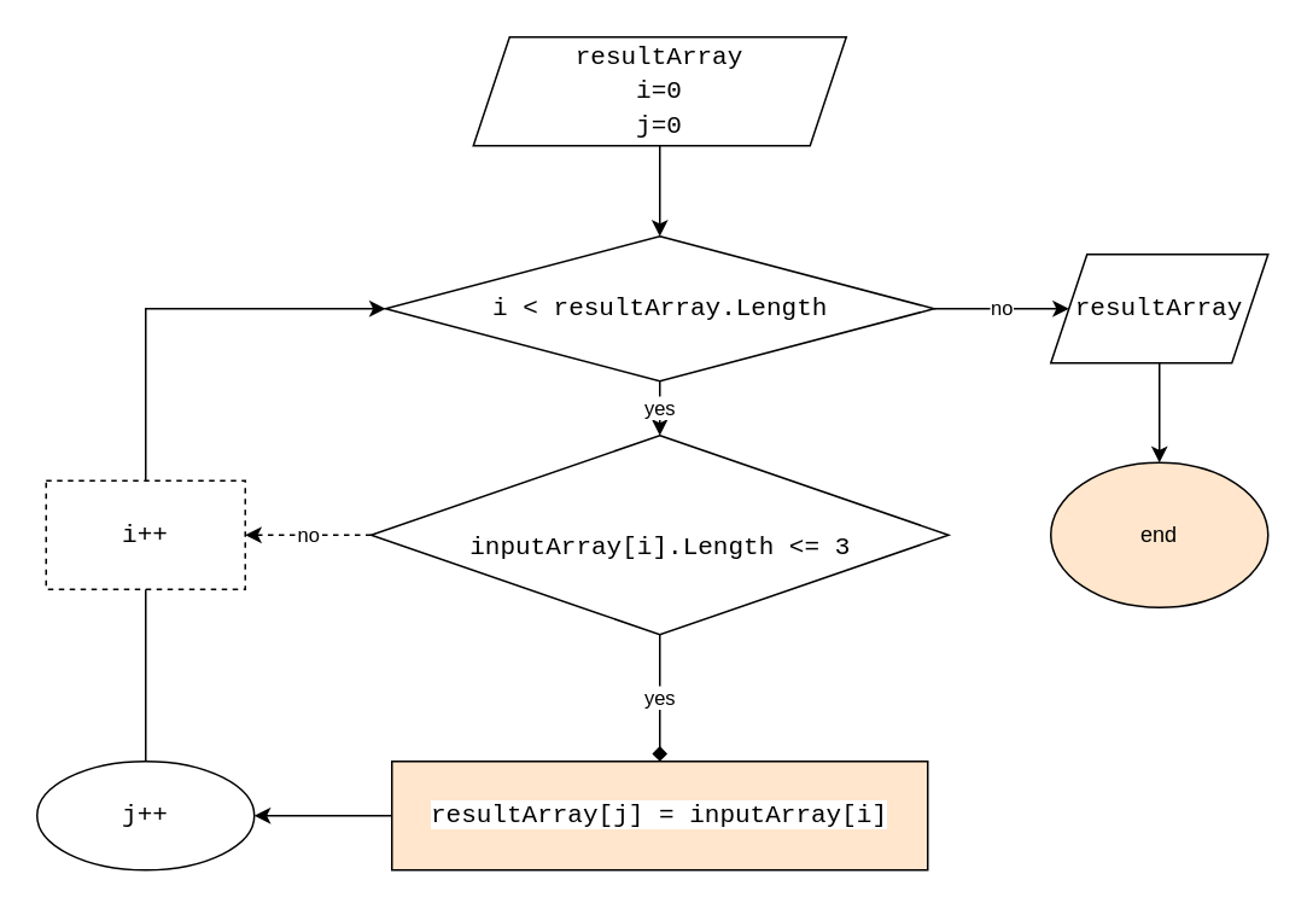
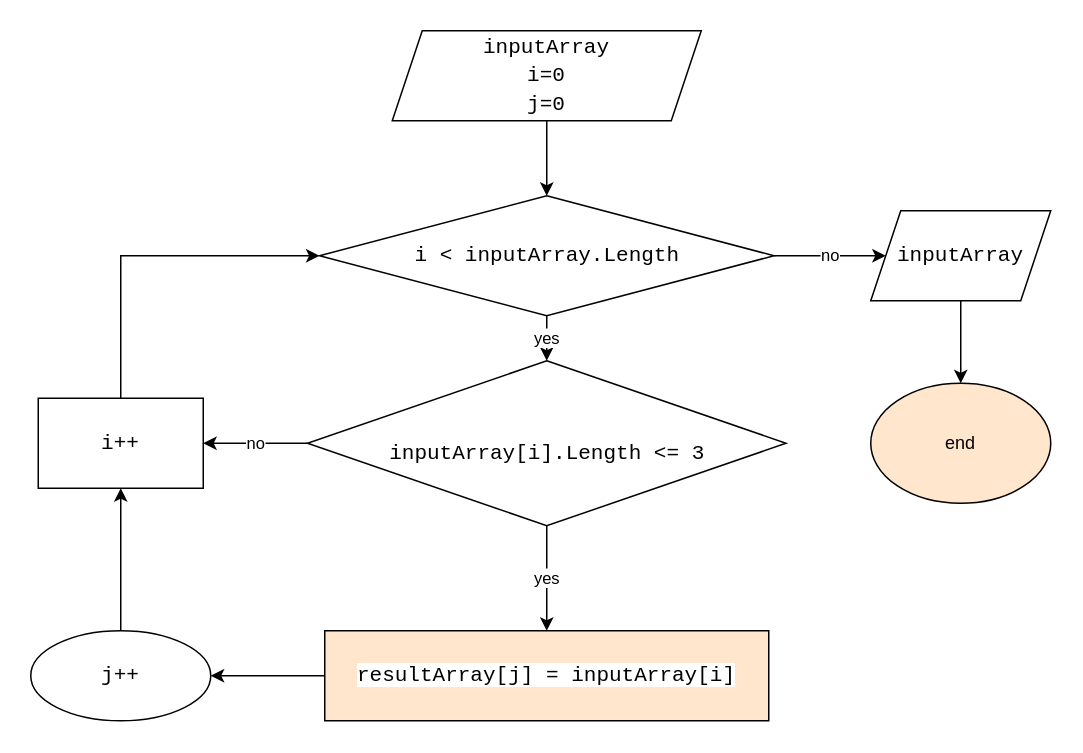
  <mxCell id="0" />
  <mxCell id="1" parent="0" />
  <mxCell id="2" value="" style="edgeStyle=orthogonalEdgeStyle;rounded=0;orthogonalLoop=1;jettySize=auto;html=1;" edge="1" parent="1" source="3" target="6"><mxGeometry relative="1" as="geometry" /></mxCell>
- <mxCell id="3" value="&lt;div style=&quot;font-family: Consolas, &amp;quot;Courier New&amp;quot;, monospace; font-size: 14px; line-height: 19px;&quot;&gt;&lt;span style=&quot;background-color: rgb(255, 255, 255);&quot;&gt;resultArray&lt;/span&gt;&lt;/div&gt;&lt;div style=&quot;font-family: Consolas, &amp;quot;Courier New&amp;quot;, monospace; font-size: 14px; line-height: 19px;&quot;&gt;&lt;span style=&quot;background-color: rgb(255, 255, 255);&quot;&gt;i=0&lt;/span&gt;&lt;/div&gt;&lt;div style=&quot;font-family: Consolas, &amp;quot;Courier New&amp;quot;, monospace; font-size: 14px; line-height: 19px;&quot;&gt;&lt;span style=&quot;background-color: rgb(255, 255, 255);&quot;&gt;j=0&lt;/span&gt;&lt;/div&gt;" style="shape=parallelogram;perimeter=parallelogramPerimeter;whiteSpace=wrap;html=1;fixedSize=1;fillColor=#FFFFFF;" vertex="1" parent="1"><mxGeometry x="261" y="20" width="206" height="60" as="geometry" /></mxCell>
+ <mxCell id="3" value="&lt;div style=&quot;font-family: Consolas, &amp;quot;Courier New&amp;quot;, monospace; font-size: 14px; line-height: 19px;&quot;&gt;&lt;span style=&quot;background-color: rgb(255, 255, 255);&quot;&gt;inputArray&lt;/span&gt;&lt;/div&gt;&lt;div style=&quot;font-family: Consolas, &amp;quot;Courier New&amp;quot;, monospace; font-size: 14px; line-height: 19px;&quot;&gt;&lt;span style=&quot;background-color: rgb(255, 255, 255);&quot;&gt;i=0&lt;/span&gt;&lt;/div&gt;&lt;div style=&quot;font-family: Consolas, &amp;quot;Courier New&amp;quot;, monospace; font-size: 14px; line-height: 19px;&quot;&gt;&lt;span style=&quot;background-color: rgb(255, 255, 255);&quot;&gt;j=0&lt;/span&gt;&lt;/div&gt;" style="shape=parallelogram;perimeter=parallelogramPerimeter;whiteSpace=wrap;html=1;fixedSize=1;fillColor=#FFFFFF;" vertex="1" parent="1"><mxGeometry x="261" y="20" width="206" height="60" as="geometry" /></mxCell>
  <mxCell id="4" value="yes" style="edgeStyle=orthogonalEdgeStyle;rounded=0;orthogonalLoop=1;jettySize=auto;html=1;" edge="1" parent="1" source="6" target="16"><mxGeometry relative="1" as="geometry" /></mxCell>
  <mxCell id="5" value="no" style="edgeStyle=orthogonalEdgeStyle;rounded=0;orthogonalLoop=1;jettySize=auto;html=1;" edge="1" parent="1" source="6" target="18"><mxGeometry relative="1" as="geometry" /></mxCell>
- <mxCell id="6" value="&lt;div style=&quot;font-family: Consolas, &amp;quot;Courier New&amp;quot;, monospace; font-size: 14px; line-height: 19px;&quot;&gt;&lt;span style=&quot;background-color: rgb(255, 255, 255);&quot;&gt;i &amp;lt; resultArray.Length&lt;/span&gt;&lt;/div&gt;" style="rhombus;whiteSpace=wrap;html=1;" vertex="1" parent="1"><mxGeometry x="212.5" y="130" width="303" height="80" as="geometry" /></mxCell>
- <mxCell id="7" value="yes" style="edgeStyle=orthogonalEdgeStyle;rounded=0;orthogonalLoop=1;jettySize=auto;html=1;endArrow=diamond;" edge="1" parent="1" source="16" target="12"><mxGeometry relative="1" as="geometry" /></mxCell>
- <mxCell id="8" value="no" style="edgeStyle=orthogonalEdgeStyle;rounded=0;orthogonalLoop=1;jettySize=auto;html=1;dashed=1;" edge="1" parent="1" source="16" target="13"><mxGeometry relative="1" as="geometry" /></mxCell>
- <mxCell id="9" value="" style="edgeStyle=orthogonalEdgeStyle;rounded=0;orthogonalLoop=1;jettySize=auto;html=1;endArrow=none;" edge="1" parent="1" source="10" target="13"><mxGeometry relative="1" as="geometry" /></mxCell>
+ <mxCell id="6" value="&lt;div style=&quot;font-family: Consolas, &amp;quot;Courier New&amp;quot;, monospace; font-size: 14px; line-height: 19px;&quot;&gt;&lt;span style=&quot;background-color: rgb(255, 255, 255);&quot;&gt;i &amp;lt; inputArray.Length&lt;/span&gt;&lt;/div&gt;" style="rhombus;whiteSpace=wrap;html=1;" vertex="1" parent="1"><mxGeometry x="212.5" y="130" width="303" height="80" as="geometry" /></mxCell>
+ <mxCell id="7" value="yes" style="edgeStyle=orthogonalEdgeStyle;rounded=0;orthogonalLoop=1;jettySize=auto;html=1;" edge="1" parent="1" source="16" target="12"><mxGeometry relative="1" as="geometry" /></mxCell>
+ <mxCell id="8" value="no" style="edgeStyle=orthogonalEdgeStyle;rounded=0;orthogonalLoop=1;jettySize=auto;html=1;" edge="1" parent="1" source="16" target="13"><mxGeometry relative="1" as="geometry" /></mxCell>
+ <mxCell id="9" value="" style="edgeStyle=orthogonalEdgeStyle;rounded=0;orthogonalLoop=1;jettySize=auto;html=1;" edge="1" parent="1" source="10" target="13"><mxGeometry relative="1" as="geometry" /></mxCell>
  <mxCell id="10" value="&lt;div style=&quot;font-family: Consolas, &amp;quot;Courier New&amp;quot;, monospace; font-size: 14px; line-height: 19px;&quot;&gt;&lt;span style=&quot;background-color: rgb(255, 255, 255);&quot;&gt;j++&lt;/span&gt;&lt;/div&gt;" style="ellipse;whiteSpace=wrap;html=1;" vertex="1" parent="1"><mxGeometry x="20" y="420" width="120" height="60" as="geometry" /></mxCell>
  <mxCell id="11" value="" style="edgeStyle=orthogonalEdgeStyle;rounded=0;orthogonalLoop=1;jettySize=auto;html=1;" edge="1" parent="1" source="12" target="10"><mxGeometry relative="1" as="geometry" /></mxCell>
  <mxCell id="12" value="&lt;div style=&quot;font-family: Consolas, &amp;quot;Courier New&amp;quot;, monospace; font-size: 14px; line-height: 19px;&quot;&gt;&lt;span style=&quot;background-color: rgb(255, 255, 255);&quot;&gt;resultArray[j] = inputArray[i]&lt;/span&gt;&lt;/div&gt;" style="rounded=0;whiteSpace=wrap;html=1;fillColor=#ffe6cc;" vertex="1" parent="1"><mxGeometry x="216" y="420" width="296" height="60" as="geometry" /></mxCell>
- <mxCell id="13" value="&lt;div style=&quot;font-family: Consolas, &amp;quot;Courier New&amp;quot;, monospace; font-size: 14px; line-height: 19px;&quot;&gt;&lt;span style=&quot;background-color: rgb(255, 255, 255);&quot;&gt;i&lt;/span&gt;&lt;span style=&quot;background-color: rgb(255, 255, 255);&quot;&gt;++&lt;/span&gt;&lt;/div&gt;" style="rounded=0;whiteSpace=wrap;html=1;dashed=1;" vertex="1" parent="1"><mxGeometry x="25" y="265" width="110" height="60" as="geometry" /></mxCell>
+ <mxCell id="13" value="&lt;div style=&quot;font-family: Consolas, &amp;quot;Courier New&amp;quot;, monospace; font-size: 14px; line-height: 19px;&quot;&gt;&lt;span style=&quot;background-color: rgb(255, 255, 255);&quot;&gt;i&lt;/span&gt;&lt;span style=&quot;background-color: rgb(255, 255, 255);&quot;&gt;++&lt;/span&gt;&lt;/div&gt;" style="rounded=0;whiteSpace=wrap;html=1;" vertex="1" parent="1"><mxGeometry x="25" y="265" width="110" height="60" as="geometry" /></mxCell>
  <mxCell id="14" value="" style="endArrow=classic;html=1;rounded=0;" edge="1" parent="1" source="16"><mxGeometry width="50" height="50" relative="1" as="geometry"><mxPoint x="340" y="360" as="sourcePoint" /><mxPoint x="390" y="310" as="targetPoint" /></mxGeometry></mxCell>
  <mxCell id="15" value="" style="endArrow=classic;html=1;rounded=0;entryX=0;entryY=0.5;entryDx=0;entryDy=0;exitX=0.5;exitY=0;exitDx=0;exitDy=0;" edge="1" parent="1" source="13" target="6"><mxGeometry width="50" height="50" relative="1" as="geometry"><mxPoint x="76.44" y="275" as="sourcePoint" /><mxPoint x="140.002" y="227.607" as="targetPoint" /><Array as="points"><mxPoint x="80" y="170" /></Array></mxGeometry></mxCell>
  <mxCell id="16" value="&lt;br&gt;&lt;div style=&quot;font-family: Consolas, &amp;quot;Courier New&amp;quot;, monospace; font-weight: normal; font-size: 14px; line-height: 19px;&quot;&gt;&lt;div style=&quot;&quot;&gt;&lt;span style=&quot;background-color: rgb(255, 255, 255);&quot;&gt;inputArray[i].Length &amp;lt;= 3&lt;/span&gt;&lt;/div&gt;&lt;/div&gt;" style="rhombus;whiteSpace=wrap;html=1;" vertex="1" parent="1"><mxGeometry x="204.5" y="240" width="319" height="110" as="geometry" /></mxCell>
  <mxCell id="17" value="" style="edgeStyle=orthogonalEdgeStyle;rounded=0;orthogonalLoop=1;jettySize=auto;html=1;" edge="1" parent="1" source="18" target="19"><mxGeometry relative="1" as="geometry" /></mxCell>
- <mxCell id="18" value="&lt;div style=&quot;font-family: Consolas, &amp;quot;Courier New&amp;quot;, monospace; font-size: 14px; line-height: 19px;&quot;&gt;&lt;span style=&quot;background-color: rgb(255, 255, 255);&quot;&gt;resultArray&lt;/span&gt;&lt;/div&gt;" style="shape=parallelogram;perimeter=parallelogramPerimeter;whiteSpace=wrap;html=1;fixedSize=1;" vertex="1" parent="1"><mxGeometry x="580" y="140" width="120" height="60" as="geometry" /></mxCell>
+ <mxCell id="18" value="&lt;div style=&quot;font-family: Consolas, &amp;quot;Courier New&amp;quot;, monospace; font-size: 14px; line-height: 19px;&quot;&gt;&lt;span style=&quot;background-color: rgb(255, 255, 255);&quot;&gt;inputArray&lt;/span&gt;&lt;/div&gt;" style="shape=parallelogram;perimeter=parallelogramPerimeter;whiteSpace=wrap;html=1;fixedSize=1;" vertex="1" parent="1"><mxGeometry x="580" y="140" width="120" height="60" as="geometry" /></mxCell>
  <mxCell id="19" value="end" style="ellipse;whiteSpace=wrap;html=1;fillColor=#ffe6cc;" vertex="1" parent="1"><mxGeometry x="580" y="255" width="120" height="80" as="geometry" /></mxCell>
